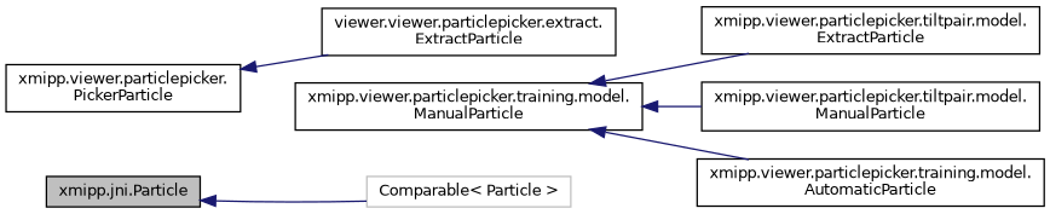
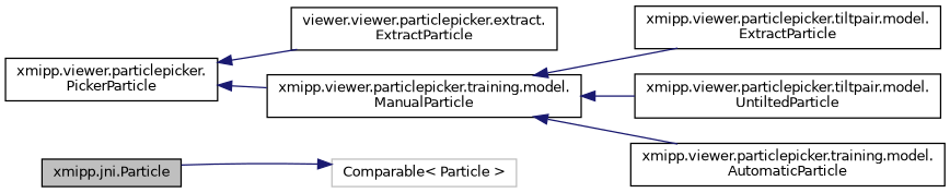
  digraph {
    rankdir=LR
    node [color=black fillcolor=white fontname=Helvetica fontsize=10 shape=record style=filled]
    edge [color=midnightblue dir=back fontname=Helvetica fontsize=10 labelfontname=Helvetica labelfontsize=10 style=solid]
    n1 [fillcolor=grey75 fontcolor=black height=0.2 label="xmipp.jni.Particle" width=0.4]
    n2 [height=0.2 label="xmipp.viewer.particlepicker.\lPickerParticle" width=0.4]
    n3 [height=0.2 label="viewer.viewer.particlepicker.extract.\lExtractParticle" width=0.4]
    n4 [height=0.2 label="xmipp.viewer.particlepicker.training.model.\lManualParticle" width=0.4]
    n5 [color=grey75 height=0.2 label="Comparable\< Particle \>" width=0.4]
    n6 [height=0.2 label="xmipp.viewer.particlepicker.tiltpair.model.\lExtractParticle" width=0.4]
-   n7 [height=0.2 label="xmipp.viewer.particlepicker.tiltpair.model.\lManualParticle" width=0.4]
+   n7 [height=0.2 label="xmipp.viewer.particlepicker.tiltpair.model.\lUntiltedParticle" width=0.4]
    n8 [height=0.2 label="xmipp.viewer.particlepicker.training.model.\lAutomaticParticle" width=0.4]
    n2 -> n3
+   n2 -> n4
    n4 -> n6
    n4 -> n7
    n4 -> n8
-   n1 -> n5
+   n5 -> n1
  }
